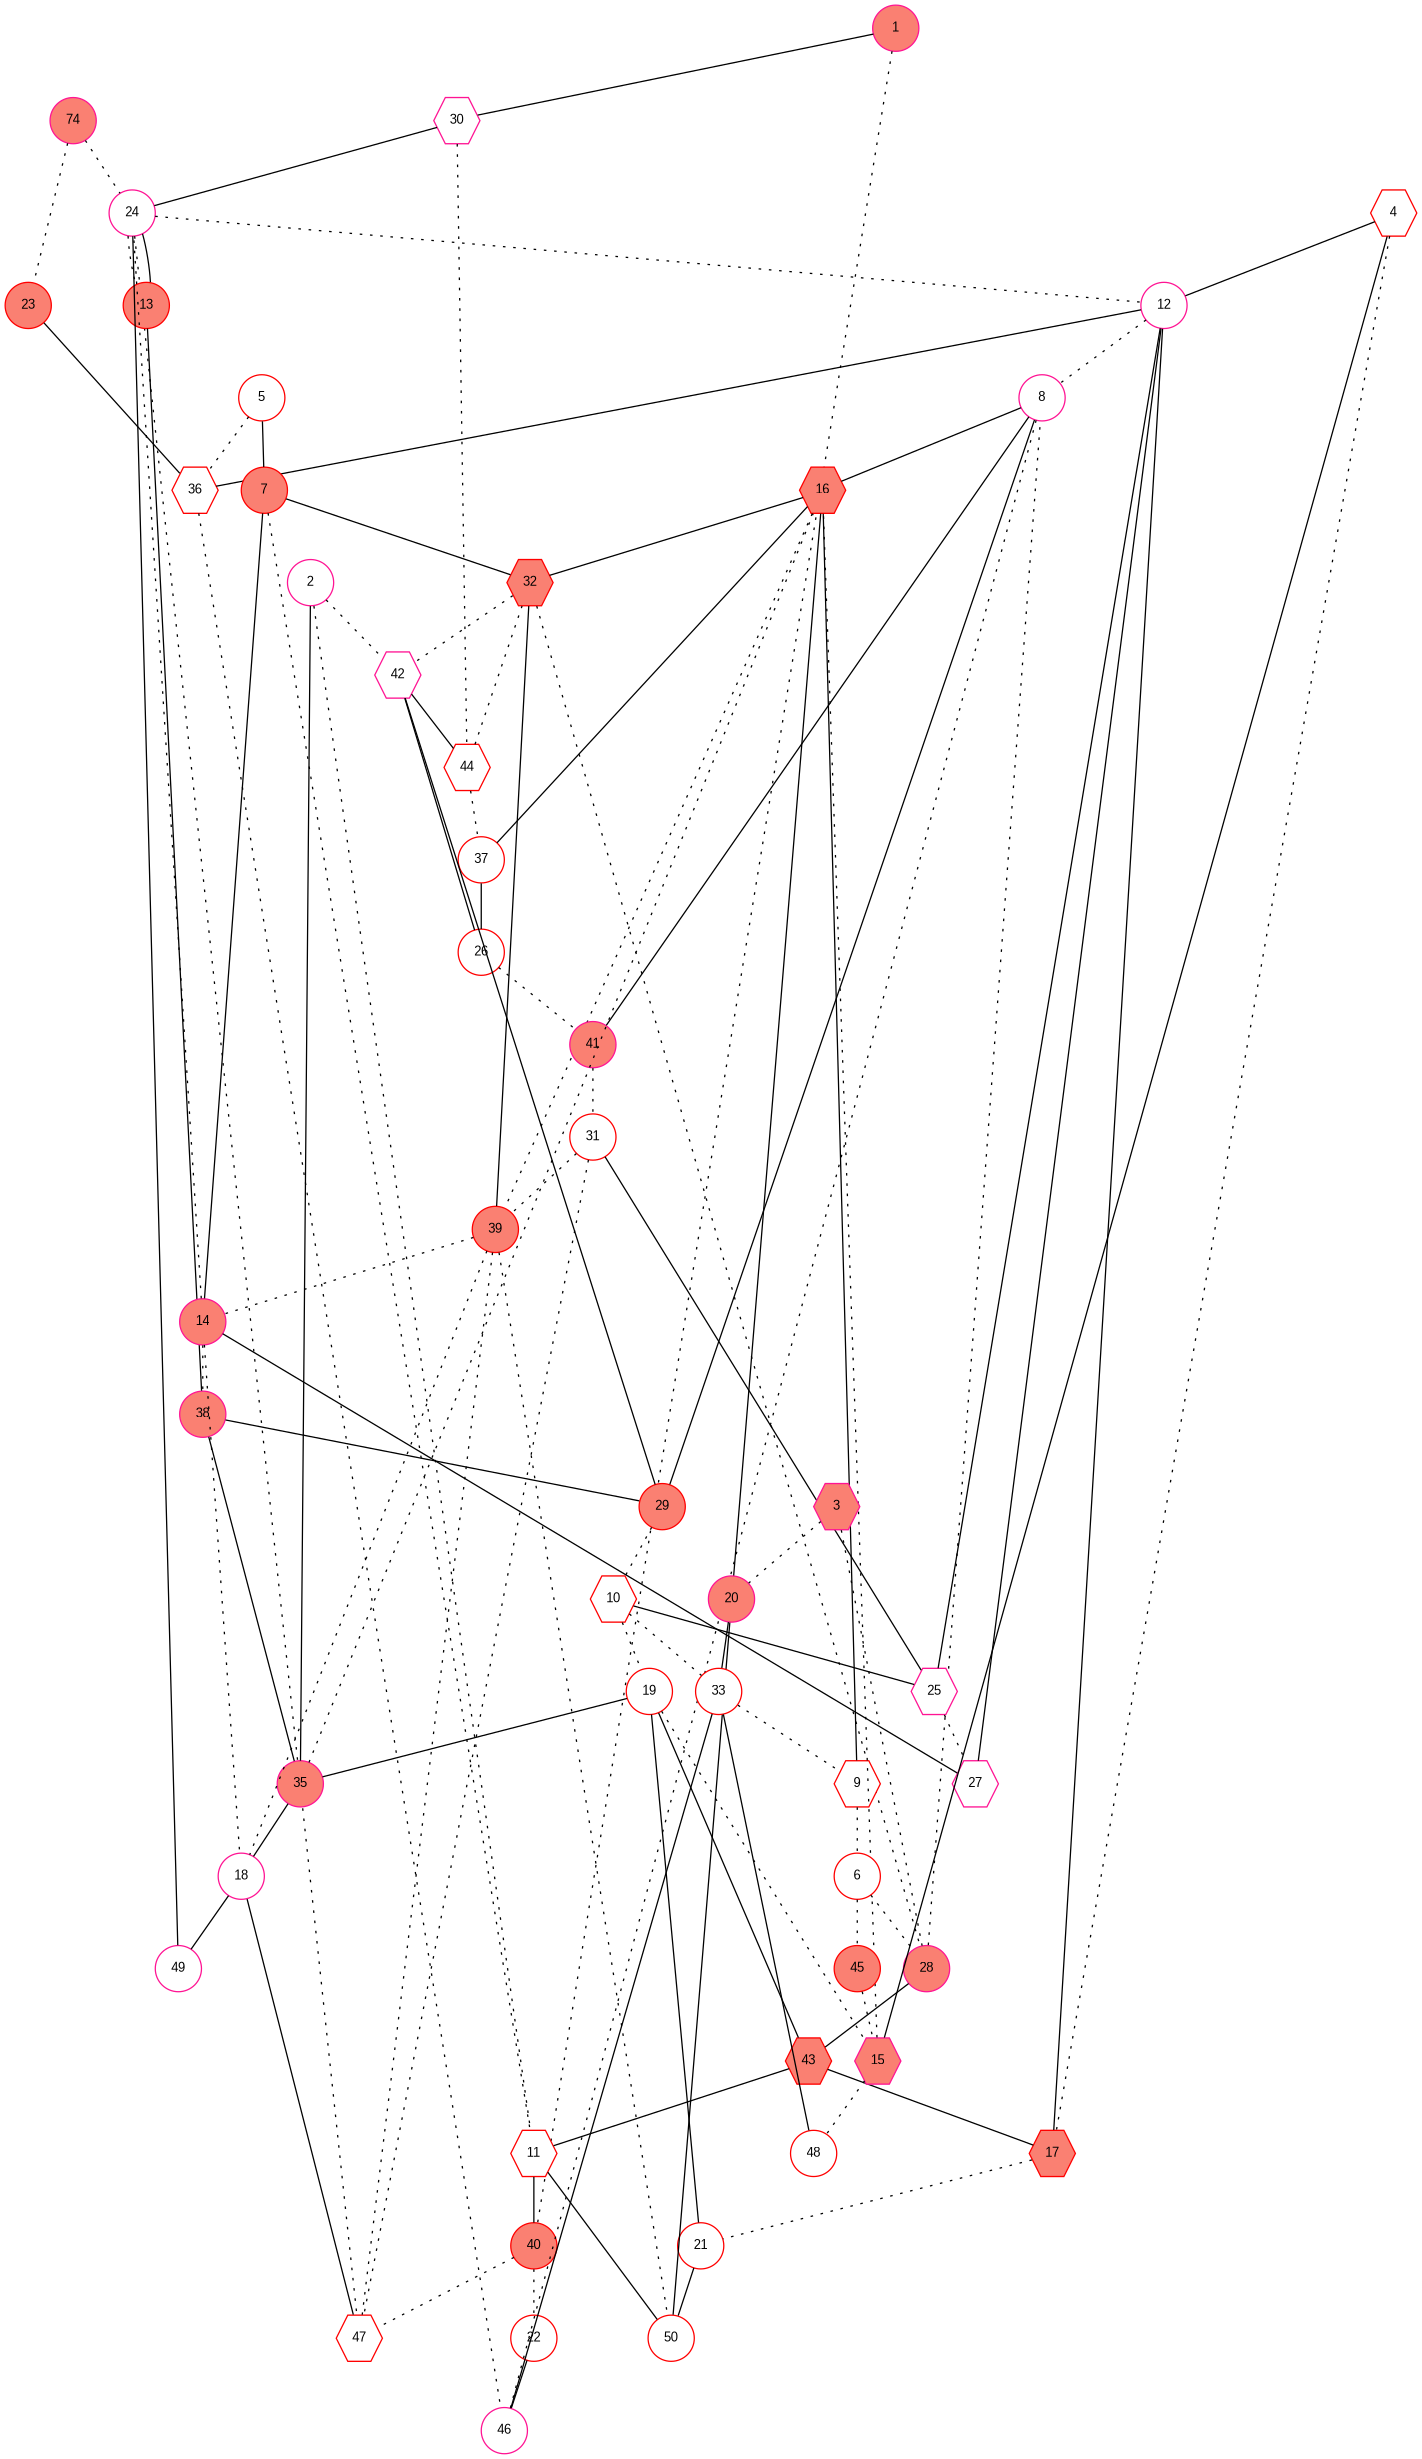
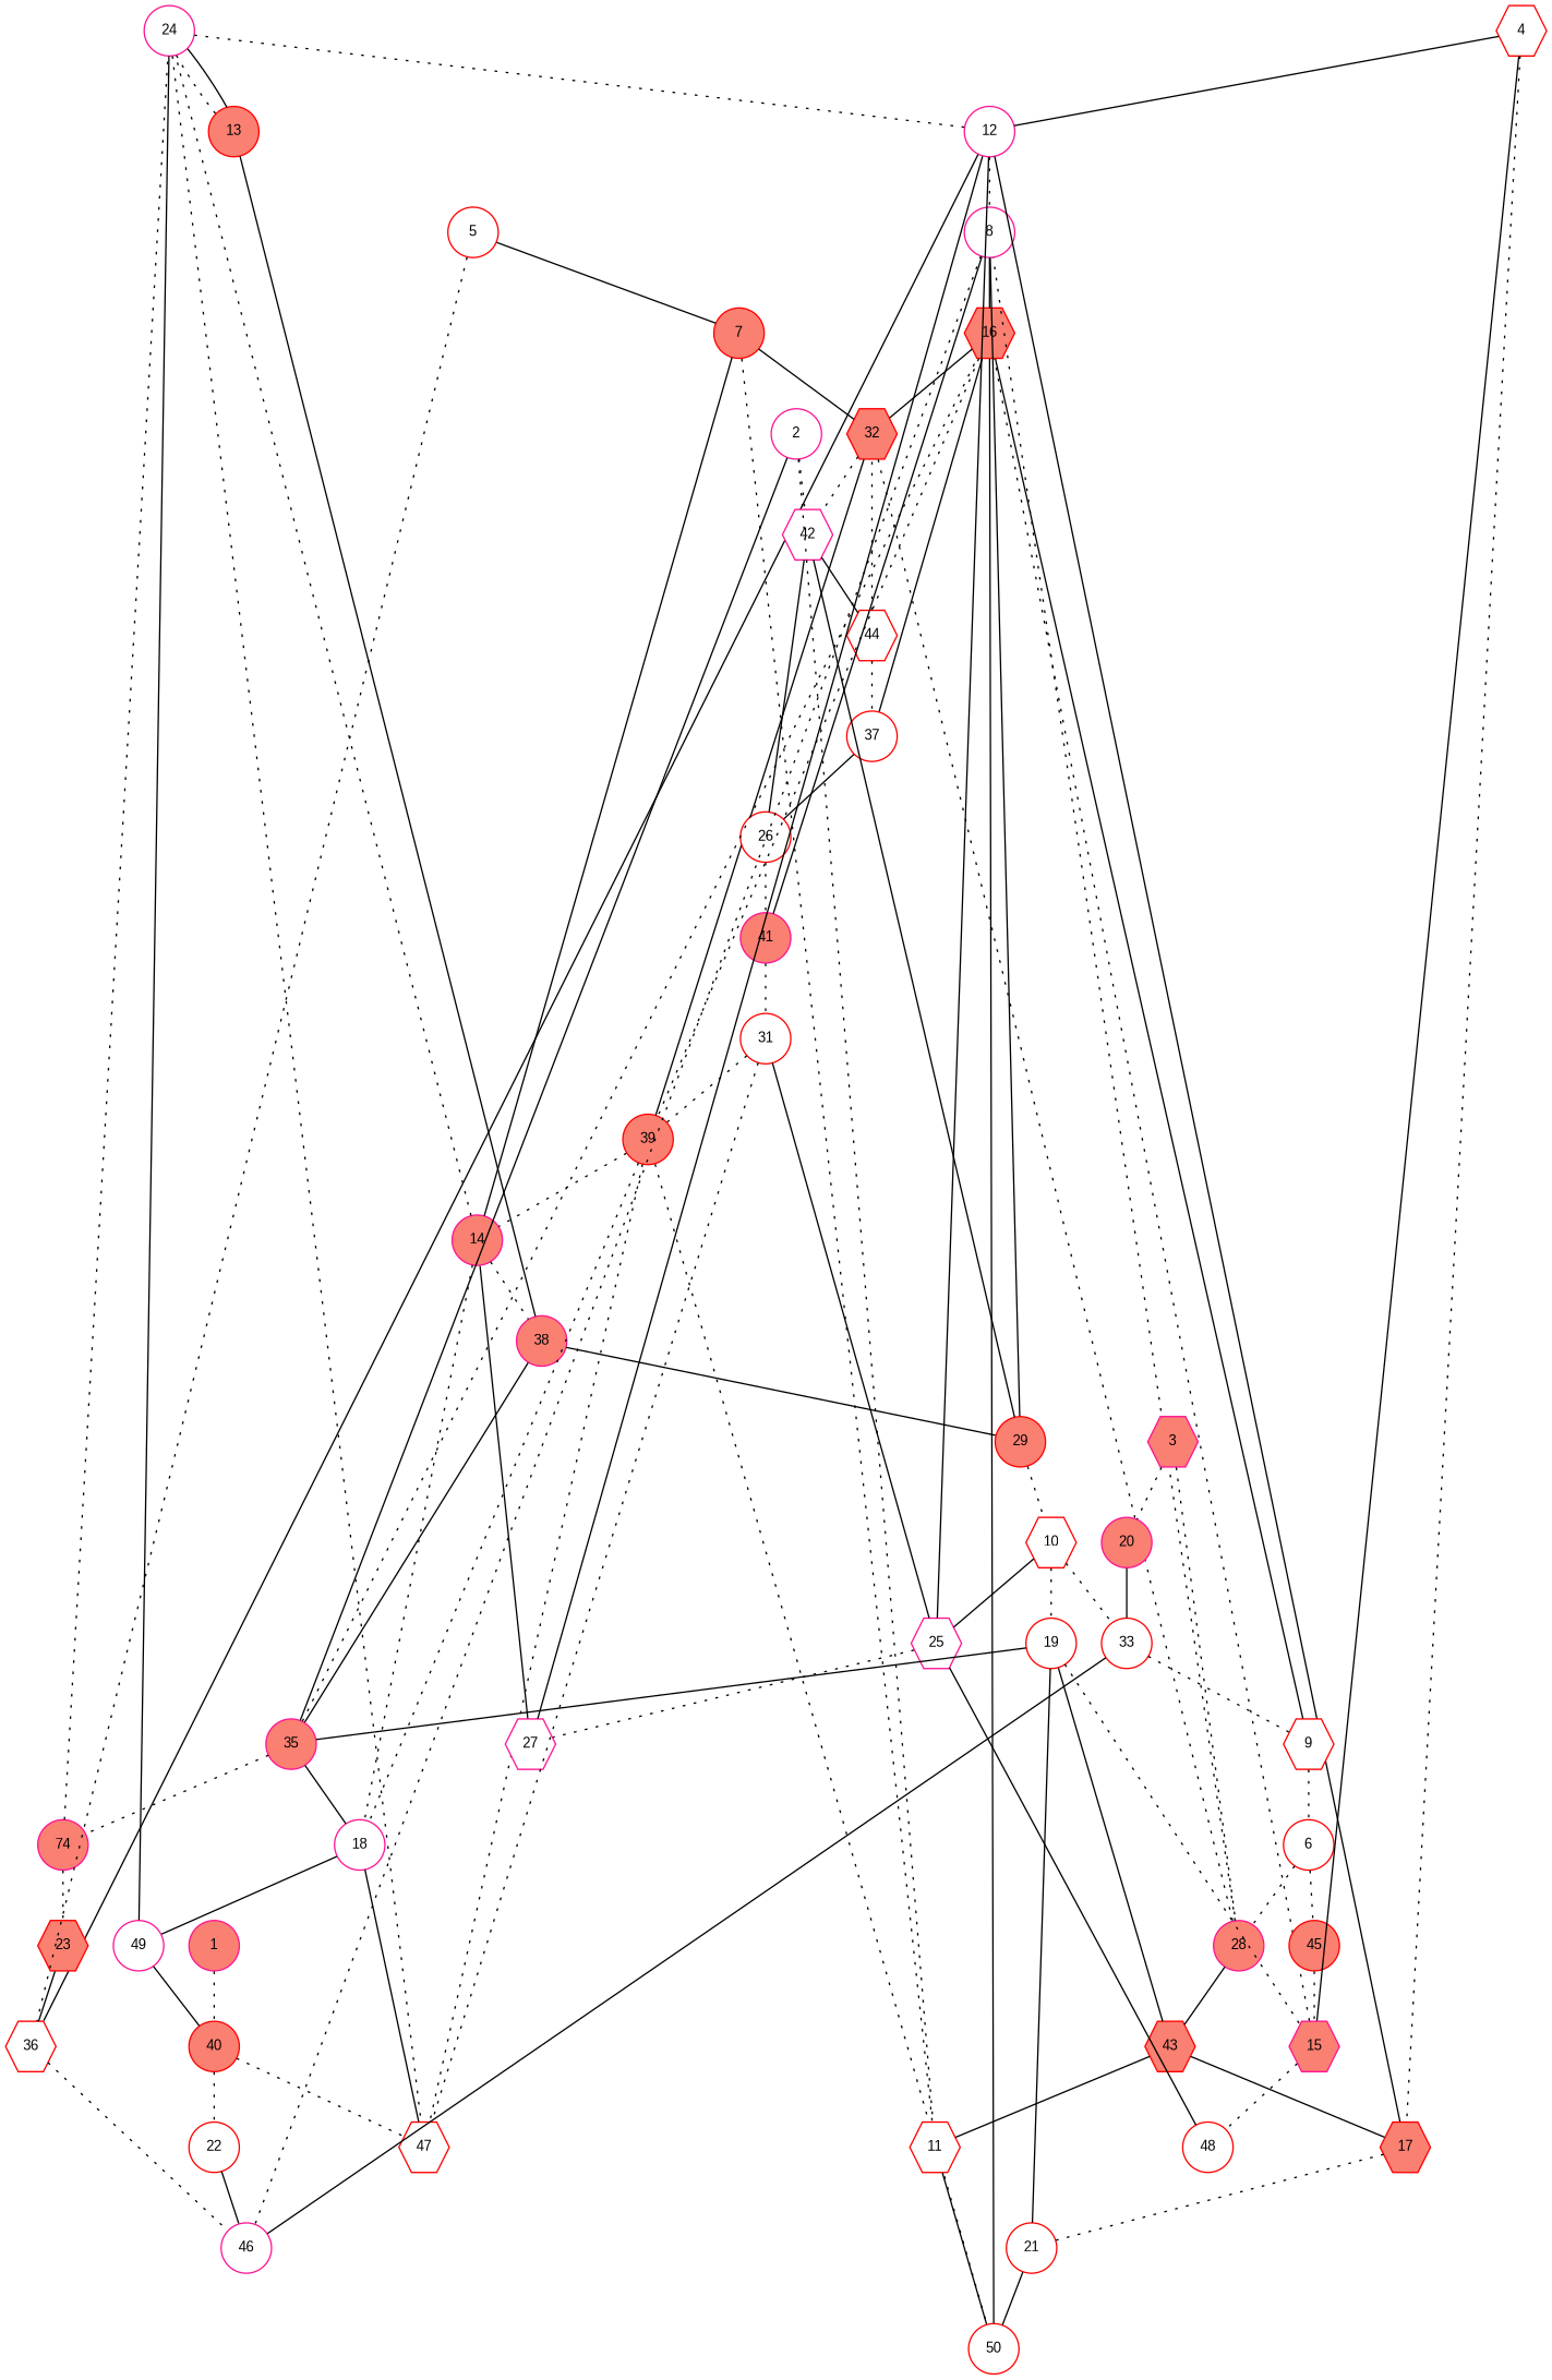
  graph {
    splines=line
    node [color=red fillcolor=white fixedsize=true fontname=Arial fontsize=10 shape=ellipse style=filled]
    edge [arrowhead=none f=1 penwidth=1 style=dotted]
    1 [color=deeppink fillcolor=salmon height=0.5 width=0.5]
-   30 [color=deeppink height=0.5 shape=hexagon width=0.5]
    40 [fillcolor=salmon height=0.5 width=0.5]
    24 [color=deeppink height=0.5 width=0.5]
    44 [height=0.5 shape=hexagon width=0.5]
    47 [height=0.5 shape=hexagon width=0.5]
    22 [height=0.5 width=0.5]
    12 [color=deeppink height=0.5 width=0.5]
    13 [fillcolor=salmon height=0.5 width=0.5]
    49 [color=deeppink height=0.5 width=0.5]
    32 [fillcolor=salmon height=0.5 shape=hexagon width=0.5]
    37 [height=0.5 width=0.5]
    46 [color=deeppink height=0.5 width=0.5]
    8 [color=deeppink height=0.5 width=0.5]
    36 [height=0.5 shape=hexagon width=0.5]
    17 [fillcolor=salmon height=0.5 shape=hexagon width=0.5]
    38 [color=deeppink fillcolor=salmon height=0.5 width=0.5]
    39 [fillcolor=salmon height=0.5 width=0.5]
    42 [color=deeppink height=0.5 shape=hexagon width=0.5]
    28 [color=deeppink fillcolor=salmon height=0.5 width=0.5]
    16 [fillcolor=salmon height=0.5 shape=hexagon width=0.5]
    26 [height=0.5 width=0.5]
    50 [height=0.5 width=0.5]
    14 [color=deeppink fillcolor=salmon height=0.5 width=0.5]
    18 [color=deeppink height=0.5 width=0.5]
    29 [fillcolor=salmon height=0.5 width=0.5]
    43 [fillcolor=salmon height=0.5 shape=hexagon width=0.5]
    10 [height=0.5 shape=hexagon width=0.5]
    25 [color=deeppink height=0.5 shape=hexagon width=0.5]
    19 [height=0.5 width=0.5]
    33 [height=0.5 width=0.5]
    27 [color=deeppink height=0.5 shape=hexagon width=0.5]
    35 [color=deeppink fillcolor=salmon height=0.5 width=0.5]
    15 [color=deeppink fillcolor=salmon height=0.5 shape=hexagon width=0.5]
    9 [height=0.5 shape=hexagon width=0.5]
    48 [height=0.5 width=0.5]
    n37 [color=deeppink fillcolor=salmon height=0.5 label=74 width=0.5]
    11 [height=0.5 shape=hexagon width=0.5]
    6 [height=0.5 width=0.5]
    21 [height=0.5 width=0.5]
-   23 [fillcolor=salmon height=0.5 width=0.5]
+   23 [fillcolor=salmon height=0.5 shape=hexagon width=0.5]
    45 [fillcolor=salmon height=0.5 width=0.5]
    41 [color=deeppink fillcolor=salmon height=0.5 width=0.5]
    2 [color=deeppink height=0.5 width=0.5]
    31 [height=0.5 width=0.5]
    3 [color=deeppink fillcolor=salmon height=0.5 shape=hexagon width=0.5]
    20 [color=deeppink fillcolor=salmon height=0.5 width=0.5]
    4 [height=0.5 shape=hexagon width=0.5]
    5 [height=0.5 width=0.5]
    7 [fillcolor=salmon height=0.5 width=0.5]
-   1 -- 30 [style=solid]
    1 -- 40 [f=14]
-   30 -- 24 [style=solid]
-   30 -- 44 [f=15]
    40 -- 47
    40 -- 22
    24 -- 47 [f=12]
    24 -- 12 [f=19]
    24 -- 13
    24 -- 49 [style=solid]
    44 -- 32 [f=15]
    44 -- 37 [f=2]
    22 -- 46 [style=solid]
    12 -- 8
    12 -- 36 [f=5 style=solid]
    12 -- 17 [f=16 style=solid]
    13 -- 24 [f=19 style=solid]
    13 -- 38 [style=solid]
    32 -- 39 [f=13 style=solid]
    32 -- 42 [f=15]
    32 -- 28
    37 -- 16 [f=14 style=solid]
    37 -- 26 [f=2 style=solid]
    8 -- 46
    8 -- 16 [f=18 style=solid]
    36 -- 46 [f=4]
    17 -- 21 [f=4]
    38 -- 29 [style=solid]
    38 -- 35 [f=15 style=solid]
    39 -- 47 [f=10]
    39 -- 50 [f=2]
    39 -- 14 [f=2]
    39 -- 18 [f=17]
    42 -- 44 [f=2 style=solid]
    42 -- 29 [f=12 style=solid]
    28 -- 8 [f=18]
    28 -- 43 [style=solid]
    16 -- 32 [f=14 style=solid]
    16 -- 39 [f=8]
    16 -- 50 [f=2 style=solid]
    26 -- 42 [f=15 style=solid]
    26 -- 41 [f=2]
    14 -- 24 [f=15]
    14 -- 38 [f=18]
    14 -- 18 [f=2]
    18 -- 47 [f=20 style=solid]
    18 -- 49 [f=2 style=solid]
    29 -- 8 [f=17 style=solid]
    29 -- 10
    43 -- 17 [f=19 style=solid]
    43 -- 11 [style=solid]
    10 -- 25 [style=solid]
    10 -- 19 [f=5]
    10 -- 33
    25 -- 12 [style=solid]
    25 -- 27
    19 -- 43 [f=4 style=solid]
    19 -- 35 [f=4 style=solid]
    19 -- 15 [f=9]
    33 -- 46 [f=3 style=solid]
    33 -- 9 [f=2]
-   33 -- 48 [f=17 style=solid]
+   25 -- 48 [f=17 style=solid]
    27 -- 12 [style=solid]
    27 -- 14 [f=8 style=solid]
    35 -- 16 [f=6]
    35 -- 18 [f=16 style=solid]
+   35 -- n37 [f=4]
    15 -- 16 [f=2]
    15 -- 48 [f=2]
    9 -- 16 [style=solid]
    9 -- 6 [f=2]
    n37 -- 24 [f=11]
    n37 -- 23 [f=4]
-   11 -- 40 [style=solid]
+   49 -- 40 [style=solid]
    11 -- 50 [style=solid]
    6 -- 28 [f=10]
    6 -- 45 [f=2]
    21 -- 50 [f=4 style=solid]
    21 -- 19 [f=4 style=solid]
    23 -- 36 [f=4 style=solid]
    45 -- 15 [f=2]
    41 -- 8 [f=16 style=solid]
    41 -- 31 [f=2]
    2 -- 42 [f=2]
    2 -- 35 [f=3 style=solid]
    2 -- 11 [f=19]
    31 -- 47 [f=17]
    31 -- 39 [f=2]
    31 -- 25 [f=14 style=solid]
    3 -- 28 [f=19]
    3 -- 20 [f=2]
    20 -- 33 [f=2 style=solid]
    4 -- 12 [f=16 style=solid]
    4 -- 17 [f=4]
    4 -- 15 [f=6 style=solid]
    5 -- 36 [f=6]
    5 -- 7 [style=solid]
    7 -- 32 [style=solid]
    7 -- 14 [f=17 style=solid]
    7 -- 11 [f=2]
  }
